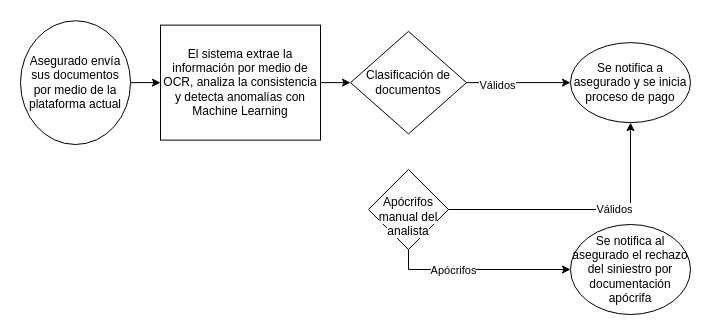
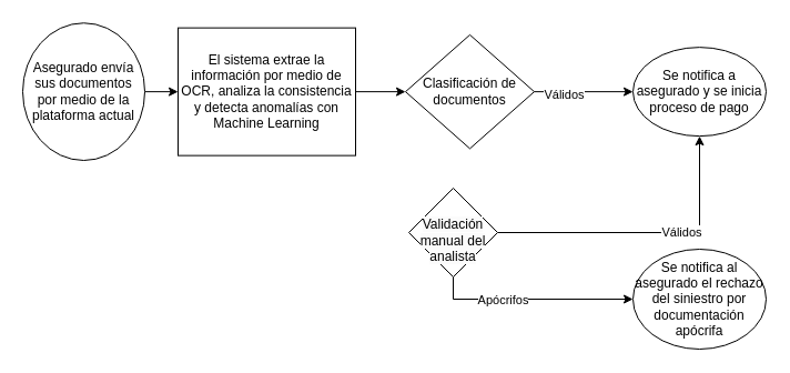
  <mxCell id="0" />
  <mxCell id="1" parent="0" />
  <mxCell id="2" style="edgeStyle=orthogonalEdgeStyle;rounded=0;orthogonalLoop=1;jettySize=auto;html=1;exitX=1;exitY=0.5;exitDx=0;exitDy=0;entryX=0;entryY=0.5;entryDx=0;entryDy=0;" edge="1" parent="1" source="3" target="5"><mxGeometry relative="1" as="geometry" /></mxCell>
  <mxCell id="3" value="Asegurado envía sus documentos por medio de la plataforma actual" style="ellipse;whiteSpace=wrap;html=1;" vertex="1" parent="1"><mxGeometry y="20.25" width="110" height="123.75" as="geometry" x="20" /></mxCell>
  <mxCell id="4" style="edgeStyle=orthogonalEdgeStyle;rounded=0;orthogonalLoop=1;jettySize=auto;html=1;exitX=1;exitY=0.5;exitDx=0;exitDy=0;entryX=0;entryY=0.5;entryDx=0;entryDy=0;" edge="1" parent="1" source="5" target="8"><mxGeometry relative="1" as="geometry" /></mxCell>
  <mxCell id="5" value="El sistema extrae la información por medio de OCR, analiza la consistencia y detecta anomalías con Machine Learning" style="rounded=0;whiteSpace=wrap;html=1;" vertex="1" parent="1"><mxGeometry x="160" y="24.63" width="160" height="115" as="geometry" /></mxCell>
  <mxCell id="6" style="edgeStyle=orthogonalEdgeStyle;rounded=0;orthogonalLoop=1;jettySize=auto;html=1;exitX=1;exitY=0.5;exitDx=0;exitDy=0;entryX=0;entryY=0.5;entryDx=0;entryDy=0;" edge="1" parent="1" source="8" target="9"><mxGeometry relative="1" as="geometry" /></mxCell>
  <mxCell id="7" value="Válidos" style="edgeLabel;html=1;align=center;verticalAlign=middle;resizable=0;points=[];" vertex="1" connectable="0" parent="6"><mxGeometry x="-0.415" y="-2" relative="1" as="geometry"><mxPoint as="offset" /></mxGeometry></mxCell>
- <mxCell id="8" value="Clasificación de documentos" style="rhombus;whiteSpace=wrap;html=1;" vertex="1" parent="1"><mxGeometry x="350" y="30.88" width="116" height="102.5" as="geometry" /></mxCell>
+ <mxCell id="8" value="Clasificación de documentos" style="rhombus;whiteSpace=wrap;html=1;" vertex="1" parent="1"><mxGeometry x="365" y="30.88" width="116" height="102.5" as="geometry" /></mxCell>
  <mxCell id="9" value="Se notifica a asegurado y se inicia proceso de pago" style="ellipse;whiteSpace=wrap;html=1;" vertex="1" parent="1"><mxGeometry x="570" y="42.13" width="120" height="80" as="geometry" /></mxCell>
  <mxCell id="10" style="edgeStyle=orthogonalEdgeStyle;rounded=0;orthogonalLoop=1;jettySize=auto;html=1;exitX=1;exitY=0.5;exitDx=0;exitDy=0;entryX=0.5;entryY=1;entryDx=0;entryDy=0;" edge="1" parent="1" source="14" target="9"><mxGeometry relative="1" as="geometry" /></mxCell>
  <mxCell id="11" value="Válidos" style="edgeLabel;html=1;align=center;verticalAlign=middle;resizable=0;points=[];" vertex="1" connectable="0" parent="10"><mxGeometry x="0.231" y="1" relative="1" as="geometry"><mxPoint as="offset" /></mxGeometry></mxCell>
  <mxCell id="12" style="edgeStyle=orthogonalEdgeStyle;rounded=0;orthogonalLoop=1;jettySize=auto;html=1;exitX=0.5;exitY=1;exitDx=0;exitDy=0;entryX=0;entryY=0.5;entryDx=0;entryDy=0;" edge="1" parent="1" source="14" target="15"><mxGeometry relative="1" as="geometry"><mxPoint x="640" y="304" as="targetPoint" /></mxGeometry></mxCell>
  <mxCell id="13" value="Apócrifos" style="edgeLabel;html=1;align=center;verticalAlign=middle;resizable=0;points=[];" vertex="1" connectable="0" parent="12"><mxGeometry x="-0.297" relative="1" as="geometry"><mxPoint as="offset" /></mxGeometry></mxCell>
- <mxCell id="14" value="&lt;br&gt;&lt;span style=&quot;color: rgb(0, 0, 0); font-family: Helvetica; font-size: 12px; font-style: normal; font-variant-ligatures: normal; font-variant-caps: normal; font-weight: 400; letter-spacing: normal; orphans: 2; text-align: center; text-indent: 0px; text-transform: none; widows: 2; word-spacing: 0px; -webkit-text-stroke-width: 0px; white-space: normal; background-color: rgb(251, 251, 251); text-decoration-thickness: initial; text-decoration-style: initial; text-decoration-color: initial; display: inline !important; float: none;&quot;&gt;Apócrifos manual del analista&lt;/span&gt;" style="rhombus;whiteSpace=wrap;html=1;" vertex="1" parent="1"><mxGeometry x="368" y="169" width="80" height="80" as="geometry" /></mxCell>
+ <mxCell id="14" value="&lt;br&gt;&lt;span style=&quot;color: rgb(0, 0, 0); font-family: Helvetica; font-size: 12px; font-style: normal; font-variant-ligatures: normal; font-variant-caps: normal; font-weight: 400; letter-spacing: normal; orphans: 2; text-align: center; text-indent: 0px; text-transform: none; widows: 2; word-spacing: 0px; -webkit-text-stroke-width: 0px; white-space: normal; background-color: rgb(251, 251, 251); text-decoration-thickness: initial; text-decoration-style: initial; text-decoration-color: initial; display: inline !important; float: none;&quot;&gt;Validación manual del analista&lt;/span&gt;" style="rhombus;whiteSpace=wrap;html=1;" vertex="1" parent="1"><mxGeometry x="368" y="169" width="80" height="80" as="geometry" /></mxCell>
  <mxCell id="15" value="Se notifica al asegurado el rechazo del siniestro por documentación apócrifa" style="ellipse;whiteSpace=wrap;html=1;" vertex="1" parent="1"><mxGeometry x="570" y="224" width="120" height="90" as="geometry" /></mxCell>
